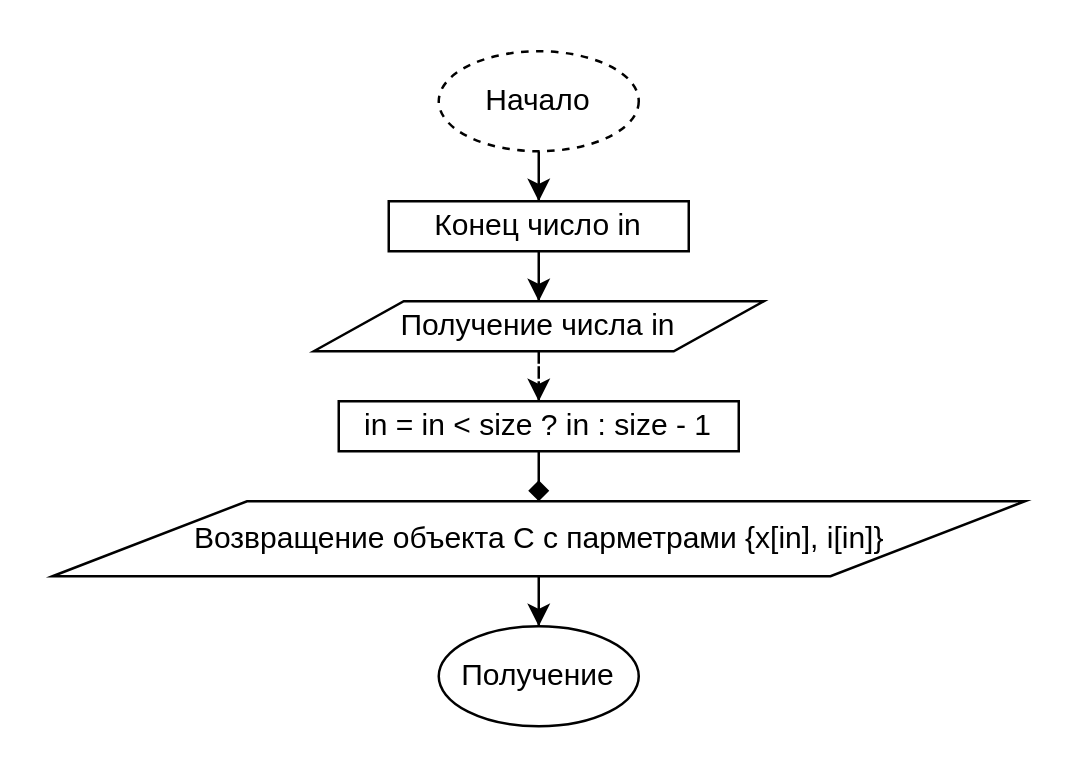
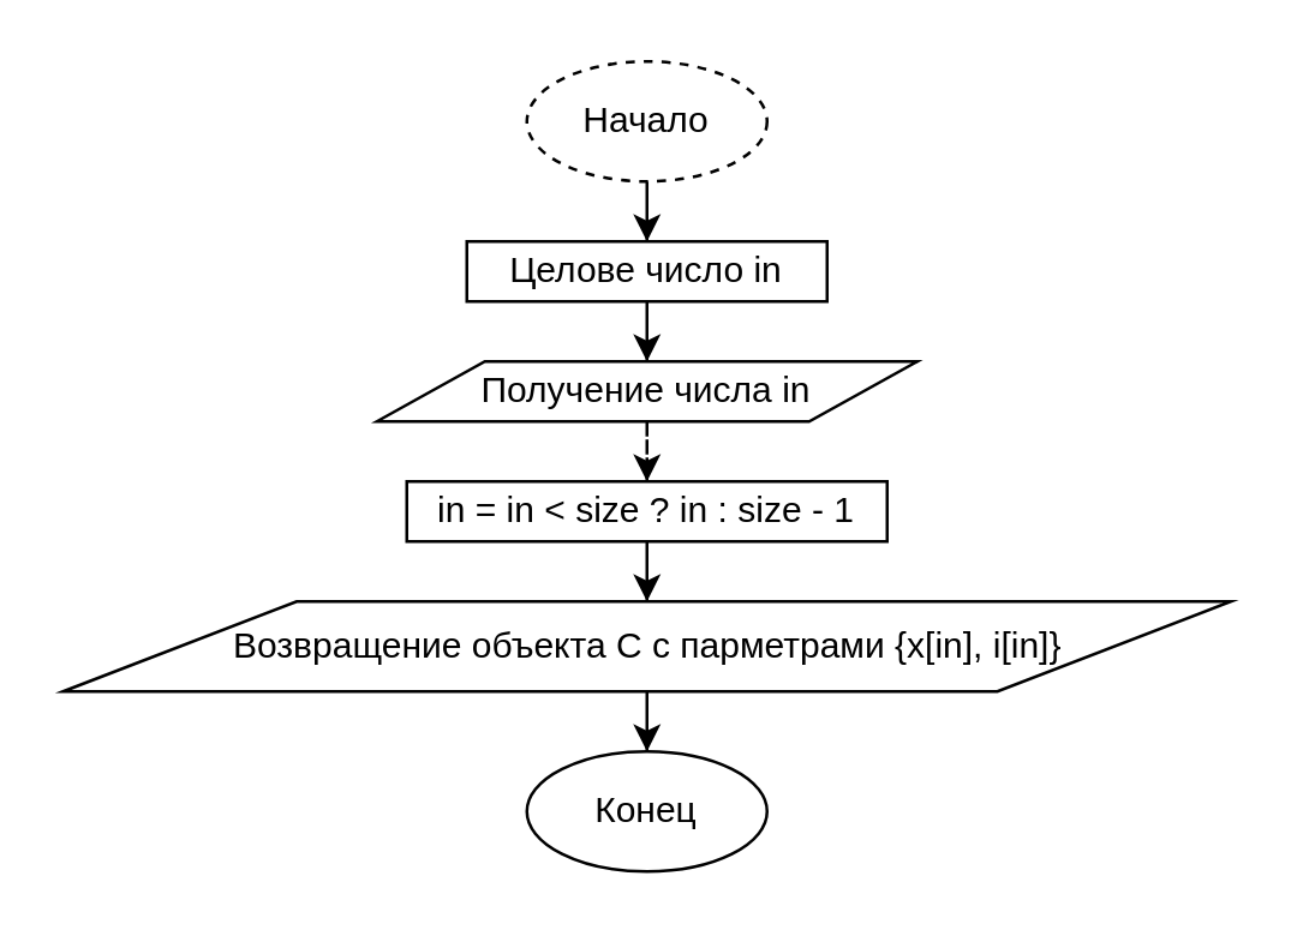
  <mxCell id="0" />
  <mxCell id="1" parent="0" />
  <mxCell id="2" style="edgeStyle=orthogonalEdgeStyle;rounded=0;orthogonalLoop=1;jettySize=auto;html=1;entryX=0.5;entryY=0;entryDx=0;entryDy=0;" edge="1" parent="1" source="3" target="5"><mxGeometry relative="1" as="geometry" /></mxCell>
  <mxCell id="3" value="Начало" style="ellipse;whiteSpace=wrap;html=1;dashed=1;" vertex="1" parent="1"><mxGeometry x="175" y="20" width="80" height="40" as="geometry" /></mxCell>
  <mxCell id="4" style="edgeStyle=orthogonalEdgeStyle;rounded=0;orthogonalLoop=1;jettySize=auto;html=1;entryX=0.5;entryY=0;entryDx=0;entryDy=0;" edge="1" parent="1" source="5" target="7"><mxGeometry relative="1" as="geometry" /></mxCell>
- <mxCell id="5" value="Конец число in" style="rounded=0;whiteSpace=wrap;html=1;" vertex="1" parent="1"><mxGeometry x="155" y="80" width="120" height="20" as="geometry" /></mxCell>
+ <mxCell id="5" value="Целове число in" style="rounded=0;whiteSpace=wrap;html=1;" vertex="1" parent="1"><mxGeometry x="155" y="80" width="120" height="20" as="geometry" /></mxCell>
  <mxCell id="6" style="edgeStyle=orthogonalEdgeStyle;rounded=0;orthogonalLoop=1;jettySize=auto;html=1;entryX=0.5;entryY=0;entryDx=0;entryDy=0;dashed=1;" edge="1" parent="1" source="7" target="9"><mxGeometry relative="1" as="geometry" /></mxCell>
  <mxCell id="7" value="Получение числа in" style="shape=parallelogram;perimeter=parallelogramPerimeter;whiteSpace=wrap;html=1;" vertex="1" parent="1"><mxGeometry x="125" y="120" width="180" height="20" as="geometry" /></mxCell>
- <mxCell id="8" style="edgeStyle=orthogonalEdgeStyle;rounded=0;orthogonalLoop=1;jettySize=auto;html=1;entryX=0.5;entryY=0;entryDx=0;entryDy=0;endArrow=diamond;" edge="1" parent="1" source="9" target="12"><mxGeometry relative="1" as="geometry" /></mxCell>
+ <mxCell id="8" style="edgeStyle=orthogonalEdgeStyle;rounded=0;orthogonalLoop=1;jettySize=auto;html=1;entryX=0.5;entryY=0;entryDx=0;entryDy=0;" edge="1" parent="1" source="9" target="12"><mxGeometry relative="1" as="geometry" /></mxCell>
  <mxCell id="9" value="&lt;div&gt;in = in &amp;lt; size ?&amp;nbsp;&lt;span&gt;in : size - 1&lt;/span&gt;&lt;/div&gt;" style="rounded=0;whiteSpace=wrap;html=1;" vertex="1" parent="1"><mxGeometry x="135" y="160" width="160" height="20" as="geometry" /></mxCell>
- <mxCell id="10" value="Получение" style="ellipse;whiteSpace=wrap;html=1;" vertex="1" parent="1"><mxGeometry x="175" y="250" width="80" height="40" as="geometry" /></mxCell>
+ <mxCell id="10" value="Конец" style="ellipse;whiteSpace=wrap;html=1;" vertex="1" parent="1"><mxGeometry x="175" y="250" width="80" height="40" as="geometry" /></mxCell>
  <mxCell id="11" style="edgeStyle=orthogonalEdgeStyle;rounded=0;orthogonalLoop=1;jettySize=auto;html=1;entryX=0.5;entryY=0;entryDx=0;entryDy=0;" edge="1" parent="1" source="12" target="10"><mxGeometry relative="1" as="geometry" /></mxCell>
  <mxCell id="12" value="Возвращение объекта C с парметрами {x[in], i[in]}" style="shape=parallelogram;perimeter=parallelogramPerimeter;whiteSpace=wrap;html=1;" vertex="1" parent="1"><mxGeometry x="20.5" y="200" width="389" height="30" as="geometry" /></mxCell>
